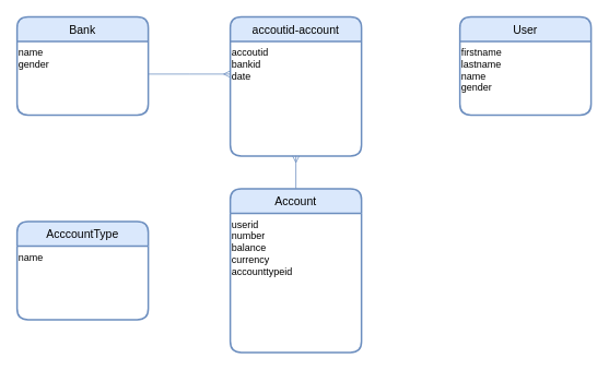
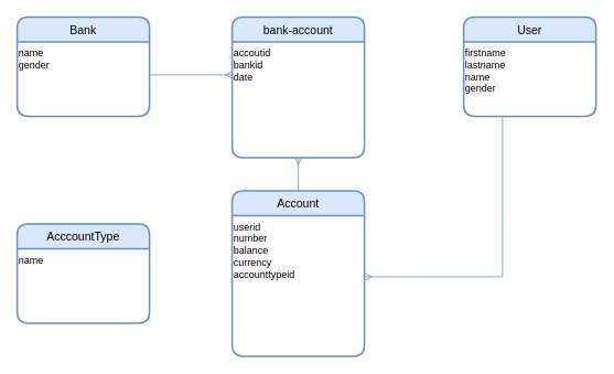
  <mxCell id="0" />
  <mxCell id="1" parent="0" />
  <mxCell id="2" value="Bank" style="swimlane;childLayout=stackLayout;horizontal=1;startSize=30;horizontalStack=0;rounded=1;fontSize=14;fontStyle=0;strokeWidth=2;resizeParent=0;resizeLast=1;shadow=0;dashed=0;align=center;fillColor=#dae8fc;strokeColor=#6c8ebf;verticalAlign=middle;" vertex="1" parent="1"><mxGeometry x="20" y="20" width="160" height="120" as="geometry" /></mxCell>
  <mxCell id="3" value="name&lt;br&gt;gender&lt;br&gt;" style="text;html=1;align=left;verticalAlign=top;resizable=0;points=[];autosize=1;strokeColor=none;fillColor=none;" vertex="1" parent="2"><mxGeometry y="30" width="160" height="90" as="geometry" /></mxCell>
  <mxCell id="4" value="User" style="swimlane;childLayout=stackLayout;horizontal=1;startSize=30;horizontalStack=0;rounded=1;fontSize=14;fontStyle=0;strokeWidth=2;resizeParent=0;resizeLast=1;shadow=0;dashed=0;align=center;fillColor=#dae8fc;strokeColor=#6c8ebf;" vertex="1" parent="1"><mxGeometry x="560" y="20" width="160" height="120" as="geometry" /></mxCell>
  <mxCell id="5" value="firstname&lt;br&gt;lastname&lt;br&gt;name&lt;br&gt;gender&lt;br&gt;&lt;br&gt;" style="text;html=1;align=left;verticalAlign=top;resizable=0;points=[];autosize=1;strokeColor=none;fillColor=none;" vertex="1" parent="4"><mxGeometry y="30" width="160" height="90" as="geometry" /></mxCell>
  <mxCell id="6" value="Account" style="swimlane;childLayout=stackLayout;horizontal=1;startSize=30;horizontalStack=0;rounded=1;fontSize=14;fontStyle=0;strokeWidth=2;resizeParent=0;resizeLast=1;shadow=0;dashed=0;align=center;fillColor=#dae8fc;strokeColor=#6c8ebf;" vertex="1" parent="1"><mxGeometry x="280" y="230" width="160" height="200" as="geometry" /></mxCell>
  <mxCell id="7" value="userid&lt;br&gt;number&lt;br&gt;balance&lt;br&gt;currency&lt;br&gt;accounttypeid&lt;br&gt;" style="text;html=1;align=left;verticalAlign=top;resizable=0;points=[];autosize=1;strokeColor=none;fillColor=none;" vertex="1" parent="6"><mxGeometry y="30" width="160" height="170" as="geometry" /></mxCell>
  <mxCell id="8" value="" style="fontSize=12;html=1;endArrow=ERmany;rounded=0;fillColor=#dae8fc;strokeColor=#6c8ebf;" edge="1" parent="1"><mxGeometry width="100" height="100" relative="1" as="geometry"><mxPoint x="180" y="90" as="sourcePoint" /><mxPoint x="280" y="90" as="targetPoint" /><Array as="points"><mxPoint x="230" y="90" /></Array></mxGeometry></mxCell>
- <mxCell id="9" value="accoutid-account" style="swimlane;childLayout=stackLayout;horizontal=1;startSize=30;horizontalStack=0;rounded=1;fontSize=14;fontStyle=0;strokeWidth=2;resizeParent=0;resizeLast=1;shadow=0;dashed=0;align=center;fillColor=#dae8fc;strokeColor=#6c8ebf;" vertex="1" parent="1"><mxGeometry x="280" y="20" width="160" height="170" as="geometry"><mxRectangle x="260" y="250" width="60" height="30" as="alternateBounds" /></mxGeometry></mxCell>
+ <mxCell id="9" value="bank-account" style="swimlane;childLayout=stackLayout;horizontal=1;startSize=30;horizontalStack=0;rounded=1;fontSize=14;fontStyle=0;strokeWidth=2;resizeParent=0;resizeLast=1;shadow=0;dashed=0;align=center;fillColor=#dae8fc;strokeColor=#6c8ebf;" vertex="1" parent="1"><mxGeometry x="280" y="20" width="160" height="170" as="geometry"><mxRectangle x="260" y="250" width="60" height="30" as="alternateBounds" /></mxGeometry></mxCell>
  <mxCell id="10" value="accoutid&lt;br&gt;bankid&lt;br&gt;date&lt;br&gt;" style="text;html=1;align=left;verticalAlign=top;resizable=0;points=[];autosize=1;strokeColor=none;fillColor=none;" vertex="1" parent="9"><mxGeometry y="30" width="160" height="140" as="geometry" /></mxCell>
  <mxCell id="11" value="" style="fontSize=12;html=1;endArrow=ERmany;rounded=0;entryX=0.5;entryY=1;entryDx=0;entryDy=0;fillColor=#dae8fc;strokeColor=#6c8ebf;" edge="1" parent="1" target="9"><mxGeometry width="100" height="100" relative="1" as="geometry"><mxPoint x="360" y="230" as="sourcePoint" /><mxPoint x="290" y="100" as="targetPoint" /></mxGeometry></mxCell>
+ <mxCell id="12" value="" style="fontSize=12;html=1;endArrow=ERmany;rounded=0;entryX=1.006;entryY=0.435;entryDx=0;entryDy=0;fillColor=#dae8fc;strokeColor=#6c8ebf;entryPerimeter=0;exitX=0.294;exitY=1;exitDx=0;exitDy=0;exitPerimeter=0;" edge="1" parent="1" source="5" target="7"><mxGeometry width="100" height="100" relative="1" as="geometry"><mxPoint x="370" y="240" as="sourcePoint" /><mxPoint x="370" y="200" as="targetPoint" /><Array as="points"><mxPoint x="607" y="334" /></Array></mxGeometry></mxCell>
  <mxCell id="13" value="AcccountType" style="swimlane;childLayout=stackLayout;horizontal=1;startSize=30;horizontalStack=0;rounded=1;fontSize=14;fontStyle=0;strokeWidth=2;resizeParent=0;resizeLast=1;shadow=0;dashed=0;align=center;fillColor=#dae8fc;strokeColor=#6c8ebf;verticalAlign=middle;" vertex="1" parent="1"><mxGeometry x="20" y="270" width="160" height="120" as="geometry" /></mxCell>
  <mxCell id="14" value="name" style="text;html=1;align=left;verticalAlign=top;resizable=0;points=[];autosize=1;strokeColor=none;fillColor=none;" vertex="1" parent="13"><mxGeometry y="30" width="160" height="90" as="geometry" /></mxCell>
